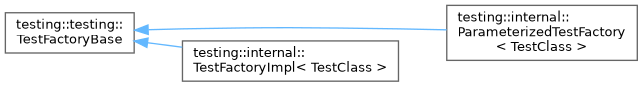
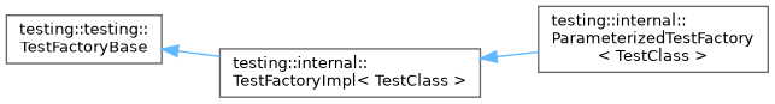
  digraph {
    rankdir=LR
    node [color=grey40 fillcolor=white fontname=Helvetica fontsize=10 shape=box style=filled]
    edge [color=steelblue1 dir=back fontname=Helvetica fontsize=10 labelfontname=Helvetica labelfontsize=10 style=solid]
    n1 [height=0.2 label="testing::testing::\lTestFactoryBase" width=0.4]
    n2 [height=0.2 label="testing::internal::\lParameterizedTestFactory\l\< TestClass \>" width=0.4]
    n3 [height=0.2 label="testing::internal::\lTestFactoryImpl\< TestClass \>" width=0.4]
-   n1 -> n2
+   n3 -> n2
    n1 -> n3
  }
